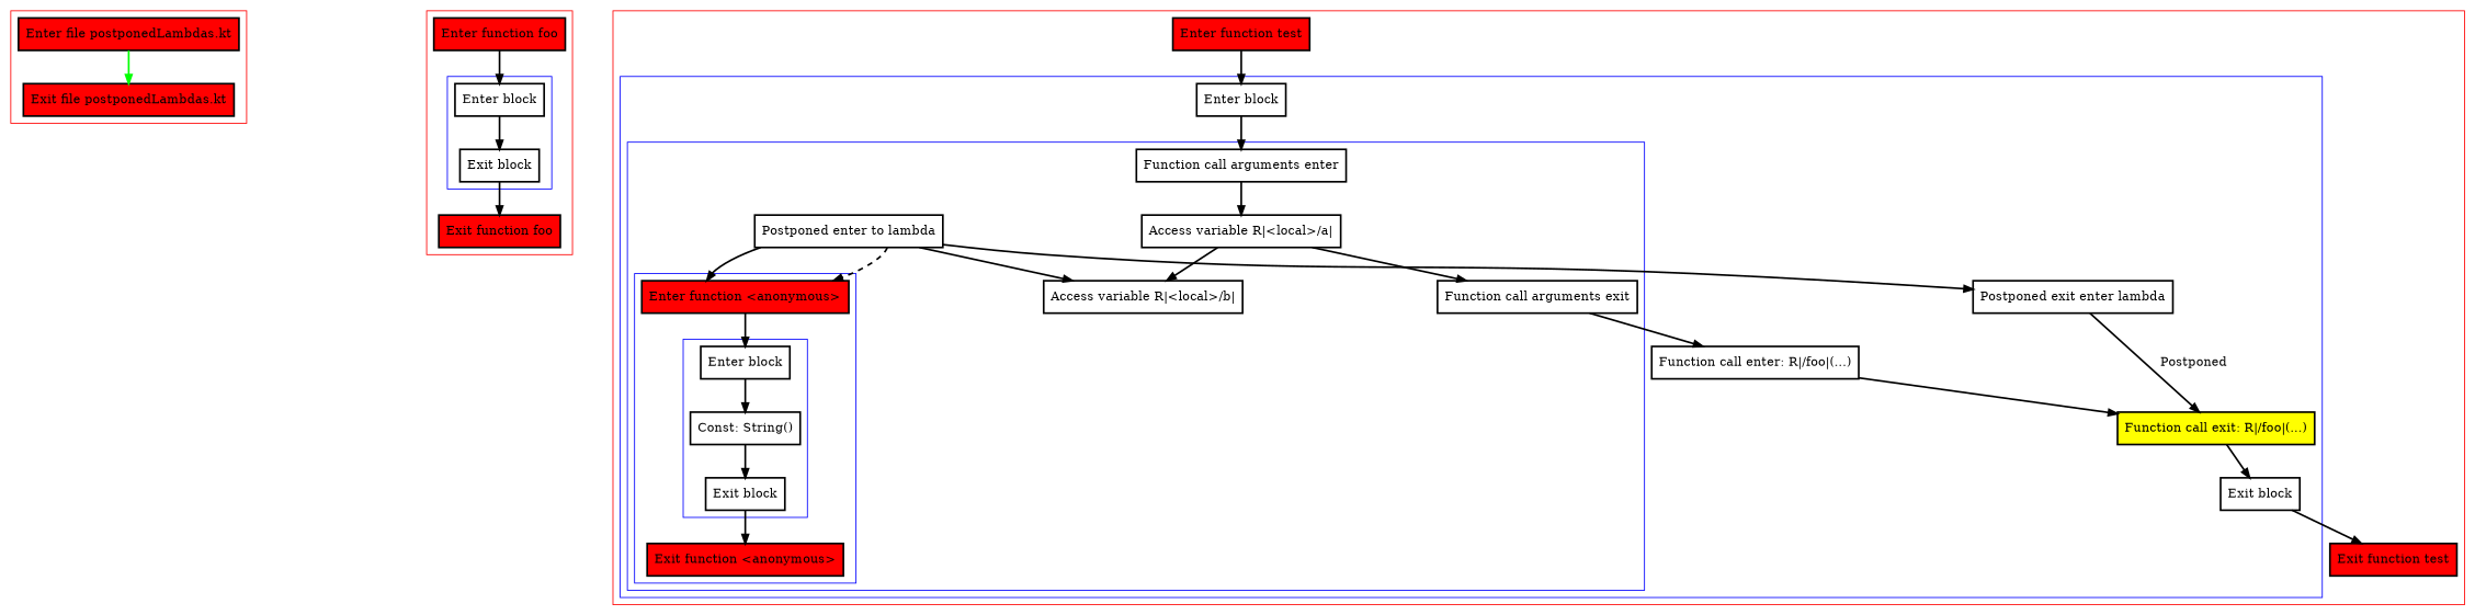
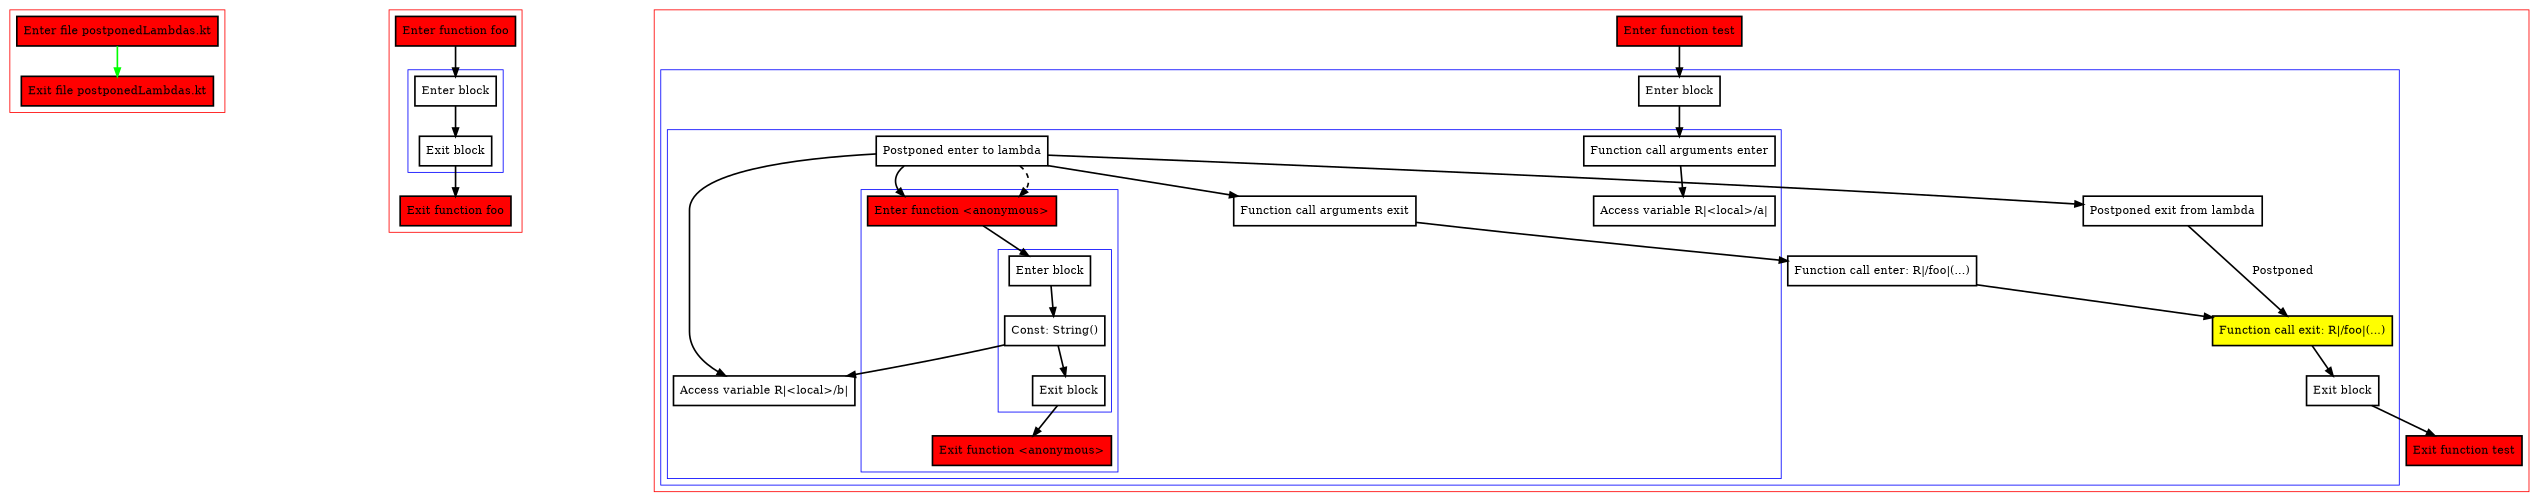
  digraph {
    nodesep=3
    node [penwidth=2 shape=box]
    edge [penwidth=2]
    n1 [fillcolor=red label="Enter file postponedLambdas.kt" style=filled]
    n2 [fillcolor=red label="Exit file postponedLambdas.kt" style=filled]
    n3 [label="Enter block"]
    n4 [label="Exit block"]
    n5 [fillcolor=red label="Enter function foo" style=filled]
    n6 [fillcolor=red label="Exit function foo" style=filled]
    n7 [label="Enter block"]
    n8 [label="Const: String()"]
    n9 [label="Exit block"]
    n10 [fillcolor=red label="Enter function <anonymous>" style=filled]
    n11 [fillcolor=red label="Exit function <anonymous>" style=filled]
    n12 [label="Function call arguments enter"]
    n13 [label="Access variable R|<local>/a|"]
    n14 [label="Access variable R|<local>/b|"]
    n15 [label="Postponed enter to lambda"]
    n16 [label="Function call arguments exit"]
    n17 [label="Enter block"]
    n18 [label="Function call enter: R|/foo|(...)"]
-   n19 [label="Postponed exit enter lambda"]
+   n19 [label="Postponed exit from lambda"]
    n20 [fillcolor=yellow label="Function call exit: R|/foo|(...)" style=filled]
    n21 [label="Exit block"]
    n22 [fillcolor=red label="Enter function test" style=filled]
    n23 [fillcolor=red label="Exit function test" style=filled]
    subgraph cluster_1 {
      color=red
      n1
      n2
    }
    subgraph cluster_2 {
      color=red
      n5
      n6
      subgraph cluster_3 {
        color=blue
        n3
        n4
      }
    }
    subgraph cluster_4 {
      color=red
      n22
      n23
      subgraph cluster_5 {
        color=blue
        n17
        n18
        n19
        n20
        n21
        subgraph cluster_6 {
          color=blue
          n12
          n13
          n14
          n15
          n16
          subgraph cluster_7 {
            color=blue
            n10
            n11
            subgraph cluster_8 {
              color=blue
              n7
              n8
              n9
            }
          }
        }
      }
    }
    n1 -> n2 [color=green]
    n3 -> n4
    n4 -> n6
    n5 -> n3
    n7 -> n8
    n8 -> n9
    n9 -> n11
    n10 -> n7
    n12 -> n13
-   n13 -> n14
+   n8 -> n14
    n15 -> n10
    n15 -> n10 [style=dashed]
    n15 -> n14
-   n13 -> n16
+   n15 -> n16
    n15 -> n19
    n16 -> n18
    n17 -> n12
    n18 -> n20
    n19 -> n20 [label=Postponed]
    n20 -> n21
    n21 -> n23
    n22 -> n17
  }
